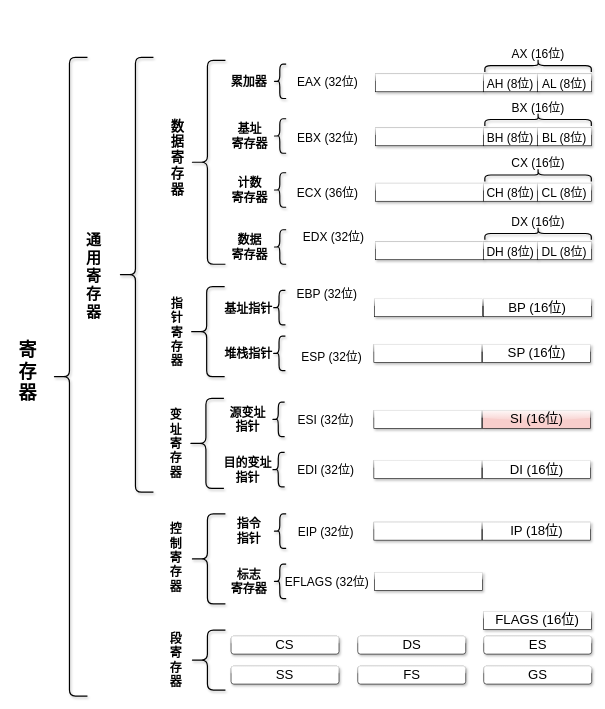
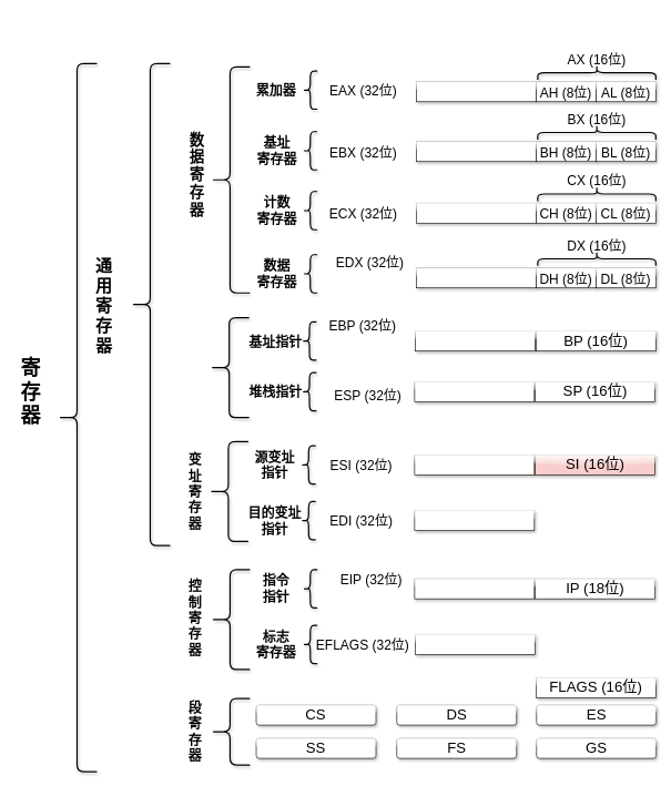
  <mxCell id="0" />
  <mxCell id="1" parent="0" />
  <mxCell id="2" value="" style="shape=curlyBracket;whiteSpace=wrap;html=1;rounded=1;shadow=1;glass=1;fontSize=18;strokeWidth=2;fontFamily=Helvetica;" parent="1" vertex="1"><mxGeometry x="315" y="100" width="60" height="340" as="geometry" /></mxCell>
  <mxCell id="3" value="通&lt;br style=&quot;font-size: 25px;&quot;&gt;用&lt;br style=&quot;font-size: 25px;&quot;&gt;寄&lt;br style=&quot;font-size: 25px;&quot;&gt;存&lt;br style=&quot;font-size: 25px;&quot;&gt;器" style="text;html=1;align=center;verticalAlign=middle;resizable=0;points=[];autosize=1;labelPosition=center;verticalLabelPosition=middle;labelBackgroundColor=none;labelBorderColor=none;horizontal=1;fontStyle=1;fontSize=25;fontFamily=Helvetica;shadow=1;" parent="1" vertex="1"><mxGeometry x="135" y="377.5" width="40" height="160" as="geometry" /></mxCell>
  <mxCell id="4" value="EAX (32位)" style="text;html=1;align=center;verticalAlign=middle;resizable=0;points=[];autosize=1;fontSize=20;shadow=1;fontFamily=Helvetica;" parent="1" vertex="1"><mxGeometry x="485" y="120" width="120" height="30" as="geometry" /></mxCell>
  <mxCell id="5" value="EBX (32位)" style="text;html=1;align=center;verticalAlign=middle;resizable=0;points=[];autosize=1;fontSize=20;shadow=1;fontFamily=Helvetica;" parent="1" vertex="1"><mxGeometry x="485" y="212.5" width="120" height="30" as="geometry" /></mxCell>
  <mxCell id="6" value="数&lt;br style=&quot;font-size: 22px;&quot;&gt;据&lt;br style=&quot;font-size: 22px;&quot;&gt;寄&lt;br style=&quot;font-size: 22px;&quot;&gt;存&lt;br style=&quot;font-size: 22px;&quot;&gt;器" style="text;html=1;align=center;verticalAlign=middle;resizable=0;points=[];autosize=1;labelPosition=center;verticalLabelPosition=middle;labelBackgroundColor=none;labelBorderColor=none;horizontal=1;fontStyle=1;fontSize=22;fontFamily=Helvetica;shadow=1;" parent="1" vertex="1"><mxGeometry x="275" y="192.5" width="40" height="140" as="geometry" /></mxCell>
  <mxCell id="7" value="" style="rounded=0;whiteSpace=wrap;html=1;labelBackgroundColor=none;fontSize=22;shadow=1;fontFamily=Helvetica;glass=1;" parent="1" vertex="1"><mxGeometry x="625" y="122.5" width="180" height="30" as="geometry" /></mxCell>
  <mxCell id="8" value="AH (8位)" style="rounded=0;whiteSpace=wrap;html=1;labelBackgroundColor=none;fontSize=20;shadow=1;fontFamily=Helvetica;glass=1;" parent="1" vertex="1"><mxGeometry x="805" y="122.5" width="90" height="30" as="geometry" /></mxCell>
  <mxCell id="9" value="&lt;span style=&quot;white-space: normal; font-size: 20px;&quot;&gt;AL (8位)&lt;/span&gt;" style="rounded=0;whiteSpace=wrap;html=1;labelBackgroundColor=none;fontSize=20;shadow=1;fontFamily=Helvetica;glass=1;" parent="1" vertex="1"><mxGeometry x="895" y="122.5" width="90" height="30" as="geometry" /></mxCell>
  <mxCell id="10" value="" style="shape=curlyBracket;whiteSpace=wrap;html=1;rounded=1;shadow=1;glass=1;fontSize=18;strokeWidth=2;rotation=90;fontFamily=Helvetica;" parent="1" vertex="1"><mxGeometry x="885.63" y="20" width="21.25" height="177.5" as="geometry" /></mxCell>
  <mxCell id="11" value="AX (16位)" style="text;html=1;align=center;verticalAlign=middle;resizable=0;points=[];autosize=1;fontSize=20;shadow=1;fontFamily=Helvetica;" parent="1" vertex="1"><mxGeometry x="846.26" y="72.5" width="100" height="30" as="geometry" /></mxCell>
  <mxCell id="12" value="" style="rounded=0;whiteSpace=wrap;html=1;labelBackgroundColor=none;fontSize=22;shadow=1;fontFamily=Helvetica;glass=1;" parent="1" vertex="1"><mxGeometry x="625" y="212.5" width="180" height="30" as="geometry" /></mxCell>
  <mxCell id="13" value="BH (8位)" style="rounded=0;whiteSpace=wrap;html=1;labelBackgroundColor=none;fontSize=20;shadow=1;fontFamily=Helvetica;glass=1;" parent="1" vertex="1"><mxGeometry x="805" y="212.5" width="90" height="30" as="geometry" /></mxCell>
  <mxCell id="14" value="&lt;span style=&quot;white-space: normal ; font-size: 20px&quot;&gt;BL (8位)&lt;/span&gt;" style="rounded=0;whiteSpace=wrap;html=1;labelBackgroundColor=none;fontSize=20;shadow=1;fontFamily=Helvetica;glass=1;" parent="1" vertex="1"><mxGeometry x="895" y="212.5" width="90" height="30" as="geometry" /></mxCell>
  <mxCell id="15" value="" style="shape=curlyBracket;whiteSpace=wrap;html=1;rounded=1;shadow=1;glass=1;fontSize=18;strokeWidth=2;rotation=90;fontFamily=Helvetica;" parent="1" vertex="1"><mxGeometry x="885.63" y="110" width="21.25" height="177.5" as="geometry" /></mxCell>
  <mxCell id="16" value="BX (16位)" style="text;html=1;align=center;verticalAlign=middle;resizable=0;points=[];autosize=1;fontSize=20;shadow=1;fontFamily=Helvetica;" parent="1" vertex="1"><mxGeometry x="846.26" y="162.5" width="100" height="30" as="geometry" /></mxCell>
- <mxCell id="17" value="ECX (36位)" style="text;html=1;align=center;verticalAlign=middle;resizable=0;points=[];autosize=1;fontSize=20;shadow=1;fontFamily=Helvetica;" parent="1" vertex="1"><mxGeometry x="485" y="305" width="120" height="30" as="geometry" /></mxCell>
+ <mxCell id="17" value="ECX (32位)" style="text;html=1;align=center;verticalAlign=middle;resizable=0;points=[];autosize=1;fontSize=20;shadow=1;fontFamily=Helvetica;" parent="1" vertex="1"><mxGeometry x="485" y="305" width="120" height="30" as="geometry" /></mxCell>
  <mxCell id="18" value="" style="rounded=0;whiteSpace=wrap;html=1;labelBackgroundColor=none;fontSize=22;shadow=1;fontFamily=Helvetica;glass=1;" parent="1" vertex="1"><mxGeometry x="625" y="305" width="180" height="30" as="geometry" /></mxCell>
  <mxCell id="19" value="CH (8位)" style="rounded=0;whiteSpace=wrap;html=1;labelBackgroundColor=none;fontSize=20;shadow=1;fontFamily=Helvetica;glass=1;" parent="1" vertex="1"><mxGeometry x="805" y="305" width="90" height="30" as="geometry" /></mxCell>
  <mxCell id="20" value="&lt;span style=&quot;white-space: normal ; font-size: 20px&quot;&gt;CL (8位)&lt;/span&gt;" style="rounded=0;whiteSpace=wrap;html=1;labelBackgroundColor=none;fontSize=20;shadow=1;fontFamily=Helvetica;glass=1;" parent="1" vertex="1"><mxGeometry x="895" y="305" width="90" height="30" as="geometry" /></mxCell>
  <mxCell id="21" value="" style="shape=curlyBracket;whiteSpace=wrap;html=1;rounded=1;shadow=1;glass=1;fontSize=18;strokeWidth=2;rotation=90;fontFamily=Helvetica;" parent="1" vertex="1"><mxGeometry x="885.63" y="202.5" width="21.25" height="177.5" as="geometry" /></mxCell>
  <mxCell id="22" value="CX (16位)" style="text;html=1;align=center;verticalAlign=middle;resizable=0;points=[];autosize=1;fontSize=20;shadow=1;fontFamily=Helvetica;" parent="1" vertex="1"><mxGeometry x="846.26" y="255" width="100" height="30" as="geometry" /></mxCell>
  <mxCell id="23" value="EDX (32位)" style="text;html=1;align=center;verticalAlign=middle;resizable=0;points=[];autosize=1;fontSize=20;shadow=1;fontFamily=Helvetica;" parent="1" vertex="1"><mxGeometry x="495" y="377.5" width="120" height="30" as="geometry" /></mxCell>
  <mxCell id="24" value="" style="rounded=0;whiteSpace=wrap;html=1;labelBackgroundColor=none;fontSize=22;shadow=1;fontFamily=Helvetica;glass=1;" parent="1" vertex="1"><mxGeometry x="625" y="402.5" width="180" height="30" as="geometry" /></mxCell>
  <mxCell id="25" value="DH (8位)" style="rounded=0;whiteSpace=wrap;html=1;labelBackgroundColor=none;fontSize=20;shadow=1;fontFamily=Helvetica;glass=1;" parent="1" vertex="1"><mxGeometry x="805" y="402.5" width="90" height="30" as="geometry" /></mxCell>
  <mxCell id="26" value="&lt;span style=&quot;white-space: normal ; font-size: 20px&quot;&gt;DL (8位)&lt;/span&gt;" style="rounded=0;whiteSpace=wrap;html=1;labelBackgroundColor=none;fontSize=20;shadow=1;fontFamily=Helvetica;glass=1;" parent="1" vertex="1"><mxGeometry x="895" y="402.5" width="90" height="30" as="geometry" /></mxCell>
  <mxCell id="27" value="" style="shape=curlyBracket;whiteSpace=wrap;html=1;rounded=1;shadow=1;glass=1;fontSize=18;strokeWidth=2;rotation=90;fontFamily=Helvetica;" parent="1" vertex="1"><mxGeometry x="885.63" y="300" width="21.25" height="177.5" as="geometry" /></mxCell>
  <mxCell id="28" value="DX (16位)" style="text;html=1;align=center;verticalAlign=middle;resizable=0;points=[];autosize=1;fontSize=20;shadow=1;fontFamily=Helvetica;" parent="1" vertex="1"><mxGeometry x="846.26" y="352.5" width="100" height="30" as="geometry" /></mxCell>
  <mxCell id="29" value="累加器" style="text;html=1;align=center;verticalAlign=middle;resizable=0;points=[];autosize=1;fontSize=20;fontStyle=1;shadow=1;fontFamily=Helvetica;" parent="1" vertex="1"><mxGeometry x="374.36" y="120" width="80" height="30" as="geometry" /></mxCell>
  <mxCell id="30" value="" style="shape=curlyBracket;whiteSpace=wrap;html=1;rounded=1;shadow=1;glass=1;fontSize=18;strokeWidth=2;rotation=0;fontFamily=Helvetica;" parent="1" vertex="1"><mxGeometry y="95" width="60" height="725" as="geometry" x="195" /></mxCell>
  <mxCell id="31" value="" style="shape=curlyBracket;whiteSpace=wrap;html=1;rounded=1;shadow=1;glass=1;fontSize=18;strokeWidth=2;rotation=0;fontFamily=Helvetica;" parent="1" vertex="1"><mxGeometry x="455" y="106.25" width="21.25" height="57.5" as="geometry" /></mxCell>
  <mxCell id="32" value="基址&lt;br&gt;寄存器" style="text;html=1;align=center;verticalAlign=middle;resizable=0;points=[];autosize=1;fontSize=20;fontStyle=1;shadow=1;fontFamily=Helvetica;" parent="1" vertex="1"><mxGeometry x="375" y="201.25" width="80" height="50" as="geometry" /></mxCell>
  <mxCell id="33" value="计数&lt;br&gt;寄存器" style="text;html=1;align=center;verticalAlign=middle;resizable=0;points=[];autosize=1;fontSize=20;fontStyle=1;shadow=1;fontFamily=Helvetica;" parent="1" vertex="1"><mxGeometry x="375" y="291.25" width="80" height="50" as="geometry" /></mxCell>
  <mxCell id="34" value="数据&lt;br&gt;寄存器" style="text;html=1;align=center;verticalAlign=middle;resizable=0;points=[];autosize=1;fontSize=20;fontStyle=1;shadow=1;fontFamily=Helvetica;" parent="1" vertex="1"><mxGeometry x="375" y="386.25" width="80" height="50" as="geometry" /></mxCell>
  <mxCell id="35" value="" style="shape=curlyBracket;whiteSpace=wrap;html=1;rounded=1;shadow=1;glass=1;fontSize=18;strokeWidth=2;rotation=0;fontFamily=Helvetica;" parent="1" vertex="1"><mxGeometry x="455" y="197.5" width="21.25" height="57.5" as="geometry" /></mxCell>
  <mxCell id="36" value="" style="shape=curlyBracket;whiteSpace=wrap;html=1;rounded=1;shadow=1;glass=1;fontSize=18;strokeWidth=2;rotation=0;fontFamily=Helvetica;" parent="1" vertex="1"><mxGeometry x="455" y="287.5" width="21.25" height="57.5" as="geometry" /></mxCell>
  <mxCell id="37" value="" style="shape=curlyBracket;whiteSpace=wrap;html=1;rounded=1;shadow=1;glass=1;fontSize=18;strokeWidth=2;rotation=0;fontFamily=Helvetica;" parent="1" vertex="1"><mxGeometry x="455" y="382.5" width="21.25" height="57.5" as="geometry" /></mxCell>
  <mxCell id="38" value="ESI (32位)" style="text;html=1;align=center;verticalAlign=middle;resizable=0;points=[];autosize=1;fontSize=20;shadow=1;fontFamily=Helvetica;" parent="1" vertex="1"><mxGeometry x="487.48" y="683.75" width="110" height="30" as="geometry" /></mxCell>
  <mxCell id="39" value="" style="rounded=0;whiteSpace=wrap;html=1;labelBackgroundColor=none;fontSize=22;shadow=1;fontFamily=Helvetica;glass=1;" parent="1" vertex="1"><mxGeometry x="622.48" y="683.75" width="180" height="30" as="geometry" /></mxCell>
  <mxCell id="40" value="SI (16位)" style="rounded=0;whiteSpace=wrap;html=1;labelBackgroundColor=none;fontSize=22;shadow=1;fontFamily=Helvetica;glass=1;fillColor=#f8cecc;" parent="1" vertex="1"><mxGeometry x="803.74" y="683.75" width="180" height="30" as="geometry" /></mxCell>
  <mxCell id="41" value="EDI (32位)" style="text;html=1;align=center;verticalAlign=middle;resizable=0;points=[];autosize=1;fontSize=20;shadow=1;fontFamily=Helvetica;" parent="1" vertex="1"><mxGeometry x="487.48" y="767.5" width="110" height="30" as="geometry" /></mxCell>
  <mxCell id="42" value="" style="rounded=0;whiteSpace=wrap;html=1;labelBackgroundColor=none;fontSize=22;shadow=1;fontFamily=Helvetica;glass=1;" parent="1" vertex="1"><mxGeometry x="622.48" y="767.5" width="180" height="30" as="geometry" /></mxCell>
- <mxCell id="43" value="DI (16位)" style="rounded=0;whiteSpace=wrap;html=1;labelBackgroundColor=none;fontSize=22;shadow=1;fontFamily=Helvetica;glass=1;" parent="1" vertex="1"><mxGeometry x="803.74" y="767.5" width="180" height="30" as="geometry" /></mxCell>
  <mxCell id="44" value="变&lt;br&gt;址&lt;br&gt;寄&lt;br&gt;存&lt;br&gt;器" style="text;html=1;align=center;verticalAlign=middle;resizable=0;points=[];autosize=1;fontSize=20;fontStyle=1;shadow=1;fontFamily=Helvetica;" parent="1" vertex="1"><mxGeometry x="272.48" y="673.75" width="40" height="130" as="geometry" /></mxCell>
  <mxCell id="45" value="EBP (32位)" style="text;html=1;align=center;verticalAlign=middle;resizable=0;points=[];autosize=1;fontSize=20;shadow=1;fontFamily=Helvetica;glass=0;rounded=0;comic=0;" parent="1" vertex="1"><mxGeometry x="483.74" y="472.5" width="120" height="30" as="geometry" /></mxCell>
  <mxCell id="46" value="" style="rounded=0;whiteSpace=wrap;html=1;labelBackgroundColor=none;fontSize=22;shadow=1;fontFamily=Helvetica;glass=1;" parent="1" vertex="1"><mxGeometry x="623.74" y="497.5" width="180" height="30" as="geometry" /></mxCell>
  <mxCell id="47" value="BP (16位)" style="rounded=0;whiteSpace=wrap;html=1;labelBackgroundColor=none;fontSize=22;shadow=1;fontFamily=Helvetica;glass=1;" parent="1" vertex="1"><mxGeometry x="805" y="497.5" width="180" height="30" as="geometry" /></mxCell>
  <mxCell id="48" value="ESP (32位)" style="text;html=1;align=center;verticalAlign=middle;resizable=0;points=[];autosize=1;fontSize=20;shadow=1;fontFamily=Helvetica;" parent="1" vertex="1"><mxGeometry x="492.48" y="578.75" width="120" height="30" as="geometry" /></mxCell>
  <mxCell id="49" value="" style="rounded=0;whiteSpace=wrap;html=1;labelBackgroundColor=none;fontSize=22;shadow=1;fontFamily=Helvetica;glass=1;" parent="1" vertex="1"><mxGeometry x="622.48" y="573.75" width="180" height="30" as="geometry" /></mxCell>
  <mxCell id="50" value="SP (16位)" style="rounded=0;whiteSpace=wrap;html=1;labelBackgroundColor=none;fontSize=22;shadow=1;fontFamily=Helvetica;glass=1;" parent="1" vertex="1"><mxGeometry x="803.74" y="573.75" width="180" height="30" as="geometry" /></mxCell>
- <mxCell id="51" value="指&lt;br&gt;针&lt;br&gt;寄&lt;br&gt;存&lt;br&gt;器" style="text;html=1;align=center;verticalAlign=middle;resizable=0;points=[];autosize=1;fontSize=20;fontStyle=1;shadow=1;fontFamily=Helvetica;" parent="1" vertex="1"><mxGeometry x="273.74" y="487.5" width="40" height="130" as="geometry" /></mxCell>
- <mxCell id="52" value="EIP (32位)" style="text;html=1;align=center;verticalAlign=middle;resizable=0;points=[];autosize=1;fontSize=20;shadow=1;fontFamily=Helvetica;" parent="1" vertex="1"><mxGeometry x="487.48" y="870" width="110" height="30" as="geometry" /></mxCell>
+ <mxCell id="52" value="EIP (32位)" style="text;html=1;align=center;verticalAlign=middle;resizable=0;points=[];autosize=1;fontSize=20;shadow=1;fontFamily=Helvetica;" parent="1" vertex="1"><mxGeometry x="502.48" y="855" width="110" height="30" as="geometry" /></mxCell>
  <mxCell id="53" value="" style="rounded=0;whiteSpace=wrap;html=1;labelBackgroundColor=none;fontSize=22;shadow=1;fontFamily=Helvetica;glass=1;" parent="1" vertex="1"><mxGeometry x="622.48" y="870" width="180" height="30" as="geometry" /></mxCell>
  <mxCell id="54" value="IP (18位)" style="rounded=0;whiteSpace=wrap;html=1;labelBackgroundColor=none;fontSize=22;shadow=1;fontFamily=Helvetica;glass=1;" parent="1" vertex="1"><mxGeometry x="803.74" y="870" width="180" height="30" as="geometry" /></mxCell>
  <mxCell id="55" value="EFLAGS (32位)" style="text;html=1;align=center;verticalAlign=middle;resizable=0;points=[];autosize=1;fontSize=20;shadow=1;fontFamily=Helvetica;" parent="1" vertex="1"><mxGeometry x="463.74" y="953.75" width="160" height="30" as="geometry" /></mxCell>
  <mxCell id="56" value="" style="rounded=0;whiteSpace=wrap;html=1;labelBackgroundColor=none;fontSize=22;shadow=1;fontFamily=Helvetica;glass=1;" parent="1" vertex="1"><mxGeometry x="623.74" y="953.75" width="180" height="30" as="geometry" /></mxCell>
  <mxCell id="57" value="FLAGS (16位)" style="rounded=0;whiteSpace=wrap;html=1;labelBackgroundColor=none;fontSize=22;shadow=1;fontFamily=Helvetica;glass=1;" parent="1" vertex="1"><mxGeometry x="805" y="1018.75" width="180" height="30" as="geometry" /></mxCell>
  <mxCell id="58" value="控&lt;br&gt;制&lt;br&gt;寄&lt;br&gt;存&lt;br&gt;器" style="text;html=1;align=center;verticalAlign=middle;resizable=0;points=[];autosize=1;fontSize=20;fontStyle=1;shadow=1;fontFamily=Helvetica;" parent="1" vertex="1"><mxGeometry x="272.48" y="863.75" width="40" height="130" as="geometry" /></mxCell>
  <mxCell id="59" value="源变址&lt;br&gt;指针" style="text;html=1;align=center;verticalAlign=middle;resizable=0;points=[];autosize=1;fontSize=20;fontStyle=1;shadow=1;fontFamily=Helvetica;" parent="1" vertex="1"><mxGeometry x="372.48" y="673.75" width="80" height="50" as="geometry" /></mxCell>
  <mxCell id="60" value="" style="shape=curlyBracket;whiteSpace=wrap;html=1;rounded=1;shadow=1;glass=1;fontSize=18;strokeWidth=2;rotation=0;fontFamily=Helvetica;" parent="1" vertex="1"><mxGeometry x="452.48" y="670" width="21.25" height="57.5" as="geometry" /></mxCell>
  <mxCell id="61" value="目的变址&lt;br&gt;指针" style="text;html=1;align=center;verticalAlign=middle;resizable=0;points=[];autosize=1;fontSize=20;fontStyle=1;shadow=1;fontFamily=Helvetica;" parent="1" vertex="1"><mxGeometry x="361.84" y="757.5" width="100" height="50" as="geometry" /></mxCell>
  <mxCell id="62" value="" style="shape=curlyBracket;whiteSpace=wrap;html=1;rounded=1;shadow=1;glass=1;fontSize=18;strokeWidth=2;rotation=0;fontFamily=Helvetica;" parent="1" vertex="1"><mxGeometry x="452.48" y="753.75" width="21.25" height="57.5" as="geometry" /></mxCell>
  <mxCell id="63" value="" style="shape=curlyBracket;whiteSpace=wrap;html=1;rounded=1;shadow=1;glass=1;fontSize=18;strokeWidth=2;fontFamily=Helvetica;" parent="1" vertex="1"><mxGeometry x="312.48" y="663.75" width="60" height="150" as="geometry" /></mxCell>
  <mxCell id="64" value="基址指针" style="text;html=1;align=center;verticalAlign=middle;resizable=0;points=[];autosize=1;fontSize=20;fontStyle=1;shadow=1;fontFamily=Helvetica;" parent="1" vertex="1"><mxGeometry x="363.1" y="497.5" width="100" height="30" as="geometry" /></mxCell>
  <mxCell id="65" value="" style="shape=curlyBracket;whiteSpace=wrap;html=1;rounded=1;shadow=1;glass=1;fontSize=18;strokeWidth=2;rotation=0;fontFamily=Helvetica;" parent="1" vertex="1"><mxGeometry x="453.74" y="483.75" width="21.25" height="57.5" as="geometry" /></mxCell>
  <mxCell id="66" value="堆栈指针" style="text;html=1;align=center;verticalAlign=middle;resizable=0;points=[];autosize=1;fontSize=20;fontStyle=1;shadow=1;fontFamily=Helvetica;" parent="1" vertex="1"><mxGeometry x="363.1" y="573.75" width="100" height="30" as="geometry" /></mxCell>
  <mxCell id="67" value="" style="shape=curlyBracket;whiteSpace=wrap;html=1;rounded=1;shadow=1;glass=1;fontSize=18;strokeWidth=2;rotation=0;fontFamily=Helvetica;" parent="1" vertex="1"><mxGeometry x="453.74" y="560" width="21.25" height="57.5" as="geometry" /></mxCell>
  <mxCell id="68" value="" style="shape=curlyBracket;whiteSpace=wrap;html=1;rounded=1;shadow=1;glass=1;fontSize=18;strokeWidth=2;fontFamily=Helvetica;" parent="1" vertex="1"><mxGeometry x="313.74" y="477.5" width="60" height="150" as="geometry" /></mxCell>
  <mxCell id="69" value="指令&lt;br&gt;指针" style="text;html=1;align=center;verticalAlign=middle;resizable=0;points=[];autosize=1;fontSize=20;fontStyle=1;shadow=1;fontFamily=Helvetica;" parent="1" vertex="1"><mxGeometry x="384.36" y="860" width="60" height="50" as="geometry" /></mxCell>
  <mxCell id="70" value="" style="shape=curlyBracket;whiteSpace=wrap;html=1;rounded=1;shadow=1;glass=1;fontSize=18;strokeWidth=2;rotation=0;fontFamily=Helvetica;" parent="1" vertex="1"><mxGeometry x="455" y="856.25" width="21.25" height="57.5" as="geometry" /></mxCell>
  <mxCell id="71" value="标志&lt;br&gt;寄存器" style="text;html=1;align=center;verticalAlign=middle;resizable=0;points=[];autosize=1;fontSize=20;fontStyle=1;shadow=1;fontFamily=Helvetica;" parent="1" vertex="1"><mxGeometry x="374.36" y="943.75" width="80" height="50" as="geometry" /></mxCell>
  <mxCell id="72" value="" style="shape=curlyBracket;whiteSpace=wrap;html=1;rounded=1;shadow=1;glass=1;fontSize=18;strokeWidth=2;rotation=0;fontFamily=Helvetica;" parent="1" vertex="1"><mxGeometry x="455" y="940" width="21.25" height="57.5" as="geometry" /></mxCell>
  <mxCell id="73" value="" style="shape=curlyBracket;whiteSpace=wrap;html=1;rounded=1;shadow=1;glass=1;fontSize=18;strokeWidth=2;fontFamily=Helvetica;" parent="1" vertex="1"><mxGeometry x="315" y="856.25" width="60" height="150" as="geometry" /></mxCell>
  <mxCell id="74" value="CS" style="rounded=1;whiteSpace=wrap;html=1;labelBackgroundColor=none;fontSize=22;shadow=1;fontFamily=Helvetica;glass=1;" parent="1" vertex="1"><mxGeometry x="384.36" y="1060" width="180" height="30" as="geometry" /></mxCell>
  <mxCell id="75" value="SS" style="rounded=1;whiteSpace=wrap;html=1;labelBackgroundColor=none;fontSize=22;shadow=1;fontFamily=Helvetica;glass=1;" parent="1" vertex="1"><mxGeometry x="384.36" y="1110" width="180" height="30" as="geometry" /></mxCell>
  <mxCell id="76" value="DS" style="rounded=1;whiteSpace=wrap;html=1;labelBackgroundColor=none;fontSize=22;shadow=1;fontFamily=Helvetica;glass=1;" parent="1" vertex="1"><mxGeometry x="595.63" y="1060" width="180" height="30" as="geometry" /></mxCell>
  <mxCell id="77" value="FS" style="rounded=1;whiteSpace=wrap;html=1;labelBackgroundColor=none;fontSize=22;shadow=1;fontFamily=Helvetica;glass=1;" parent="1" vertex="1"><mxGeometry x="595.63" y="1110" width="180" height="30" as="geometry" /></mxCell>
  <mxCell id="78" value="ES" style="rounded=1;whiteSpace=wrap;html=1;labelBackgroundColor=none;fontSize=22;shadow=1;fontFamily=Helvetica;glass=1;" parent="1" vertex="1"><mxGeometry x="805.63" y="1060" width="180" height="30" as="geometry" /></mxCell>
  <mxCell id="79" value="GS" style="rounded=1;whiteSpace=wrap;html=1;labelBackgroundColor=none;fontSize=22;shadow=1;fontFamily=Helvetica;glass=1;" parent="1" vertex="1"><mxGeometry x="805.63" y="1110" width="180" height="30" as="geometry" /></mxCell>
  <mxCell id="80" value="" style="shape=curlyBracket;whiteSpace=wrap;html=1;rounded=1;shadow=1;glass=1;fontSize=18;strokeWidth=2;fontFamily=Helvetica;" parent="1" vertex="1"><mxGeometry x="315" y="1050" width="60" height="100" as="geometry" /></mxCell>
  <mxCell id="81" value="段&lt;br&gt;寄&lt;br&gt;存&lt;br&gt;器" style="text;html=1;align=center;verticalAlign=middle;resizable=0;points=[];autosize=1;fontSize=20;fontStyle=1;shadow=1;fontFamily=Helvetica;" parent="1" vertex="1"><mxGeometry x="272.48" y="1050" width="40" height="100" as="geometry" /></mxCell>
  <mxCell id="82" value="" style="shape=curlyBracket;whiteSpace=wrap;html=1;rounded=1;shadow=1;glass=1;fontSize=18;strokeWidth=2;rotation=0;fontFamily=Helvetica;" parent="1" vertex="1"><mxGeometry x="85" y="95" width="60" height="1065" as="geometry" /></mxCell>
- <mxCell id="83" value="寄&lt;br style=&quot;font-size: 30px;&quot;&gt;存&lt;br style=&quot;font-size: 30px;&quot;&gt;器" style="text;html=1;align=center;verticalAlign=middle;resizable=0;points=[];autosize=1;labelPosition=center;verticalLabelPosition=middle;labelBackgroundColor=none;labelBorderColor=none;horizontal=1;fontStyle=1;fontSize=30;fontFamily=Helvetica;shadow=1;" parent="1" vertex="1"><mxGeometry x="20" y="563.75" width="50" height="110" as="geometry" /></mxCell>
+ <mxCell id="83" value="寄&lt;br style=&quot;font-size: 30px;&quot;&gt;存&lt;br style=&quot;font-size: 30px;&quot;&gt;器" style="text;html=1;align=center;verticalAlign=middle;resizable=0;points=[];autosize=1;labelPosition=center;verticalLabelPosition=middle;labelBackgroundColor=none;labelBorderColor=none;horizontal=1;fontStyle=1;fontSize=30;fontFamily=Helvetica;shadow=1;" parent="1" vertex="1"><mxGeometry x="20" y="533.75" width="50" height="110" as="geometry" /></mxCell>
